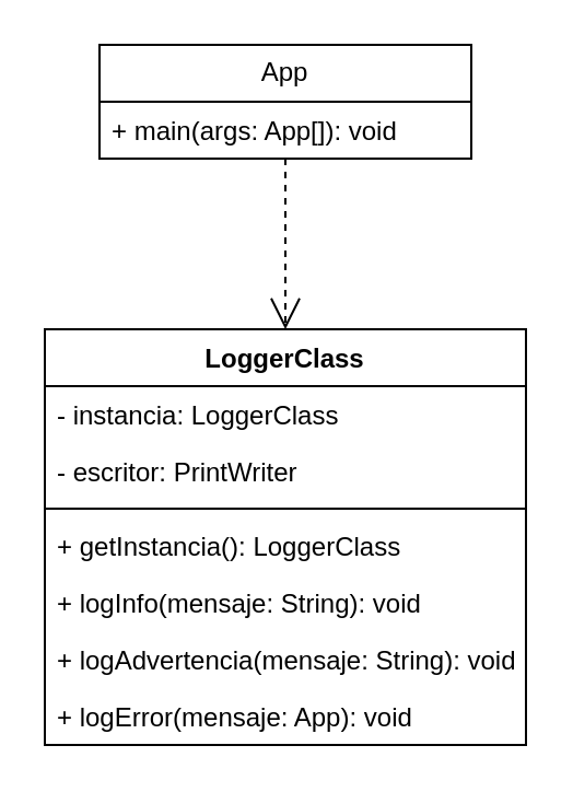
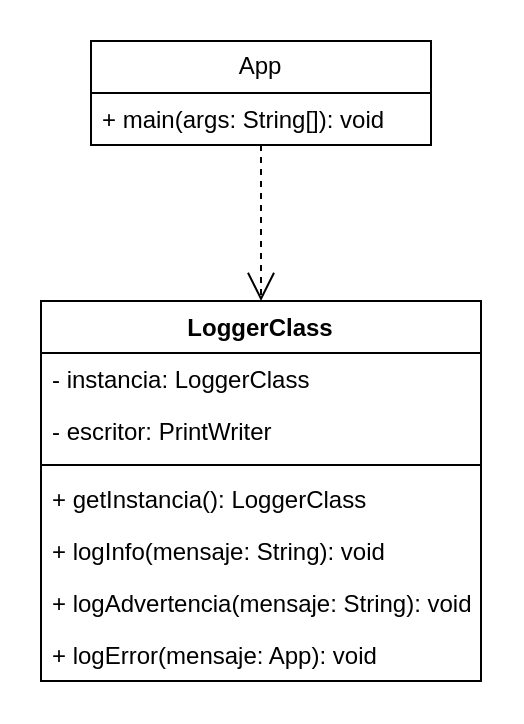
  <mxCell id="0" />
  <mxCell id="1" parent="0" />
  <mxCell id="2" value="LoggerClass" style="swimlane;fontStyle=1;align=center;verticalAlign=top;childLayout=stackLayout;horizontal=1;startSize=26;horizontalStack=0;resizeParent=1;resizeParentMax=0;resizeLast=0;collapsible=1;marginBottom=0;whiteSpace=wrap;html=1;" vertex="1" parent="1"><mxGeometry x="20" y="150" width="220" height="190" as="geometry" /></mxCell>
  <mxCell id="3" value="- instancia: LoggerClass" style="text;strokeColor=none;fillColor=none;align=left;verticalAlign=top;spacingLeft=4;spacingRight=4;overflow=hidden;rotatable=0;points=[[0,0.5],[1,0.5]];portConstraint=eastwest;whiteSpace=wrap;html=1;" vertex="1" parent="2"><mxGeometry y="26" width="220" height="26" as="geometry" /></mxCell>
  <mxCell id="4" value="- escritor: PrintWriter" style="text;strokeColor=none;fillColor=none;align=left;verticalAlign=top;spacingLeft=4;spacingRight=4;overflow=hidden;rotatable=0;points=[[0,0.5],[1,0.5]];portConstraint=eastwest;whiteSpace=wrap;html=1;" vertex="1" parent="2"><mxGeometry y="52" width="220" height="26" as="geometry" /></mxCell>
  <mxCell id="5" value="" style="line;strokeWidth=1;fillColor=none;align=left;verticalAlign=middle;spacingTop=-1;spacingLeft=3;spacingRight=3;rotatable=0;labelPosition=right;points=[];portConstraint=eastwest;strokeColor=inherit;" vertex="1" parent="2"><mxGeometry y="78" width="220" height="8" as="geometry" /></mxCell>
  <mxCell id="6" value="+ getInstancia(): LoggerClass" style="text;strokeColor=none;fillColor=none;align=left;verticalAlign=top;spacingLeft=4;spacingRight=4;overflow=hidden;rotatable=0;points=[[0,0.5],[1,0.5]];portConstraint=eastwest;whiteSpace=wrap;html=1;" vertex="1" parent="2"><mxGeometry y="86" width="220" height="26" as="geometry" /></mxCell>
  <mxCell id="7" value="+ logInfo(mensaje: String): void" style="text;strokeColor=none;fillColor=none;align=left;verticalAlign=top;spacingLeft=4;spacingRight=4;overflow=hidden;rotatable=0;points=[[0,0.5],[1,0.5]];portConstraint=eastwest;whiteSpace=wrap;html=1;" vertex="1" parent="2"><mxGeometry y="112" width="220" height="26" as="geometry" /></mxCell>
  <mxCell id="8" value="+ logAdvertencia(mensaje: String): void" style="text;strokeColor=none;fillColor=none;align=left;verticalAlign=top;spacingLeft=4;spacingRight=4;overflow=hidden;rotatable=0;points=[[0,0.5],[1,0.5]];portConstraint=eastwest;whiteSpace=wrap;html=1;" vertex="1" parent="2"><mxGeometry y="138" width="220" height="26" as="geometry" /></mxCell>
  <mxCell id="9" value="+ logError(mensaje: App): void" style="text;strokeColor=none;fillColor=none;align=left;verticalAlign=top;spacingLeft=4;spacingRight=4;overflow=hidden;rotatable=0;points=[[0,0.5],[1,0.5]];portConstraint=eastwest;whiteSpace=wrap;html=1;" vertex="1" parent="2"><mxGeometry y="164" width="220" height="26" as="geometry" /></mxCell>
  <mxCell id="10" value="App" style="swimlane;fontStyle=0;childLayout=stackLayout;horizontal=1;startSize=26;fillColor=none;horizontalStack=0;resizeParent=1;resizeParentMax=0;resizeLast=0;collapsible=1;marginBottom=0;whiteSpace=wrap;html=1;" vertex="1" parent="1"><mxGeometry x="45" y="20" width="170" height="52" as="geometry" /></mxCell>
- <mxCell id="11" value="+ main(args: App[]): void" style="text;strokeColor=none;fillColor=none;align=left;verticalAlign=top;spacingLeft=4;spacingRight=4;overflow=hidden;rotatable=0;points=[[0,0.5],[1,0.5]];portConstraint=eastwest;whiteSpace=wrap;html=1;" vertex="1" parent="10"><mxGeometry y="26" width="170" height="26" as="geometry" /></mxCell>
+ <mxCell id="11" value="+ main(args: String[]): void" style="text;strokeColor=none;fillColor=none;align=left;verticalAlign=top;spacingLeft=4;spacingRight=4;overflow=hidden;rotatable=0;points=[[0,0.5],[1,0.5]];portConstraint=eastwest;whiteSpace=wrap;html=1;" vertex="1" parent="10"><mxGeometry y="26" width="170" height="26" as="geometry" /></mxCell>
  <mxCell id="12" value="" style="endArrow=open;endFill=1;endSize=12;html=1;rounded=0;dashed=1;" edge="1" parent="1" source="10" target="2"><mxGeometry width="160" relative="1" as="geometry"><mxPoint x="60" y="260" as="sourcePoint" /><mxPoint x="220" y="260" as="targetPoint" /></mxGeometry></mxCell>
